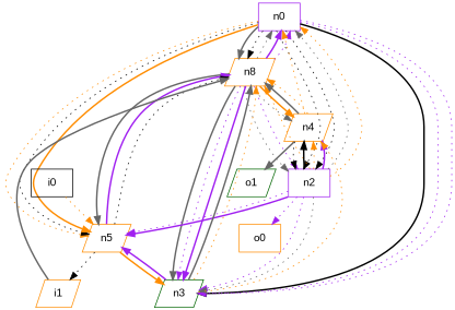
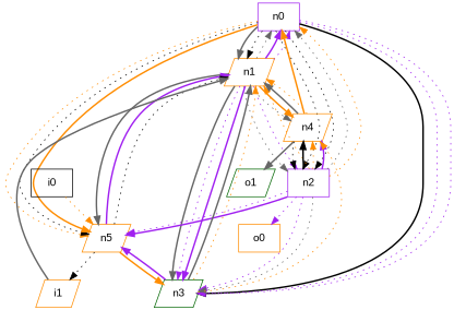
  digraph {
    fontname="Liberation Sans"
    node [color=darkorange fontname="Liberation Sans" shape=parallelogram]
    edge [color=purple fontname="Liberation Sans" style=dotted]
    n1 [color=purple label=n0 shape=box]
-   n2 [label=n8]
+   n2 [label=n1]
    n3 [color=purple label=n2 shape=box]
    n4 [color=darkgreen label=n3]
    n5 [label=n5]
    n6 [label=n4]
    n7 [label=o0 shape=box]
    n8 [label=i1]
    n9 [color=darkgreen label=o1]
    n10 [color=black label=i0 shape=box]
    n1 -> n2 [color=gray40 style=bold]
    n1 -> n2 [color=black]
    n1 -> n3 [color=black]
    n1 -> n3 [color=black]
    n1 -> n4 [color=black style=bold]
    n1 -> n4
    n1 -> n4
    n1 -> n5 [color=darkorange]
    n1 -> n5 [color=black]
    n1 -> n5 [color=darkorange style=bold]
    n2 -> n1 [color=gray40]
    n2 -> n1 [style=bold]
    n2 -> n1
    n2 -> n3 [color=gray40]
    n2 -> n3
    n2 -> n4 [color=gray40 style=bold]
    n2 -> n4
    n2 -> n4 [style=bold]
    n2 -> n5 [color=gray40 style=bold]
    n2 -> n6 [color=gray40]
    n2 -> n6 [color=darkorange style=bold]
    n3 -> n1 [color=gray40]
    n3 -> n1 [color=darkorange]
    n3 -> n2 [color=darkorange]
    n3 -> n4
    n3 -> n4 [color=gray40]
    n3 -> n5
    n3 -> n5 [style=bold]
    n3 -> n6 [color=black style=bold]
    n3 -> n6 [color=darkorange]
    n3 -> n6 [style=bold]
    n3 -> n7
    n4 -> n2 [color=gray40 style=bold]
    n4 -> n2 [color=darkorange]
    n4 -> n5 [style=bold]
    n4 -> n6 [color=darkorange]
    n5 -> n2 [style=bold]
    n5 -> n2 [color=black]
    n5 -> n4 [color=darkorange style=bold]
    n5 -> n8 [color=black]
-   n6 -> n1 [color=darkorange]
+   n6 -> n1 [color=darkorange style=bold]
    n6 -> n2 [color=gray40 style=bold]
    n6 -> n2 [color=darkorange]
    n6 -> n3 [color=black]
    n6 -> n9 [color=gray40 style=bold]
    n8 -> n2 [color=gray40 style=bold]
    n10 -> n5 [color=darkorange]
  }
